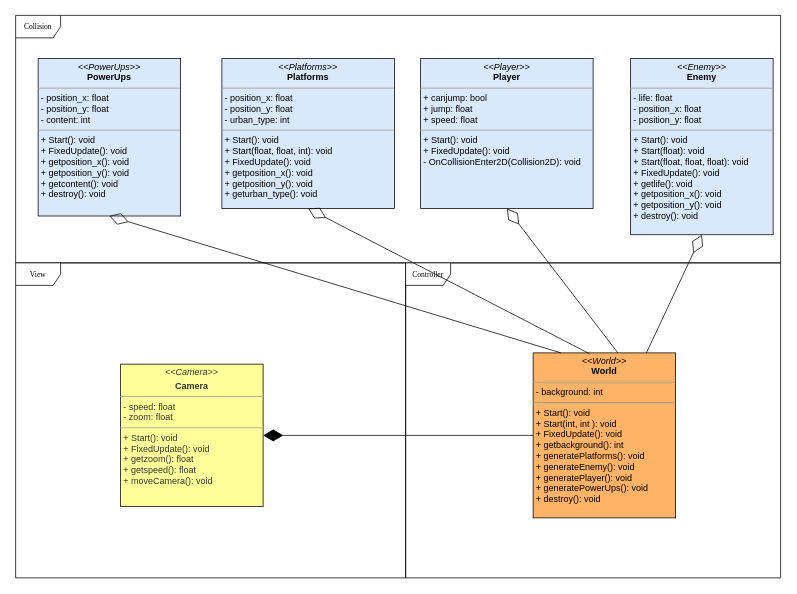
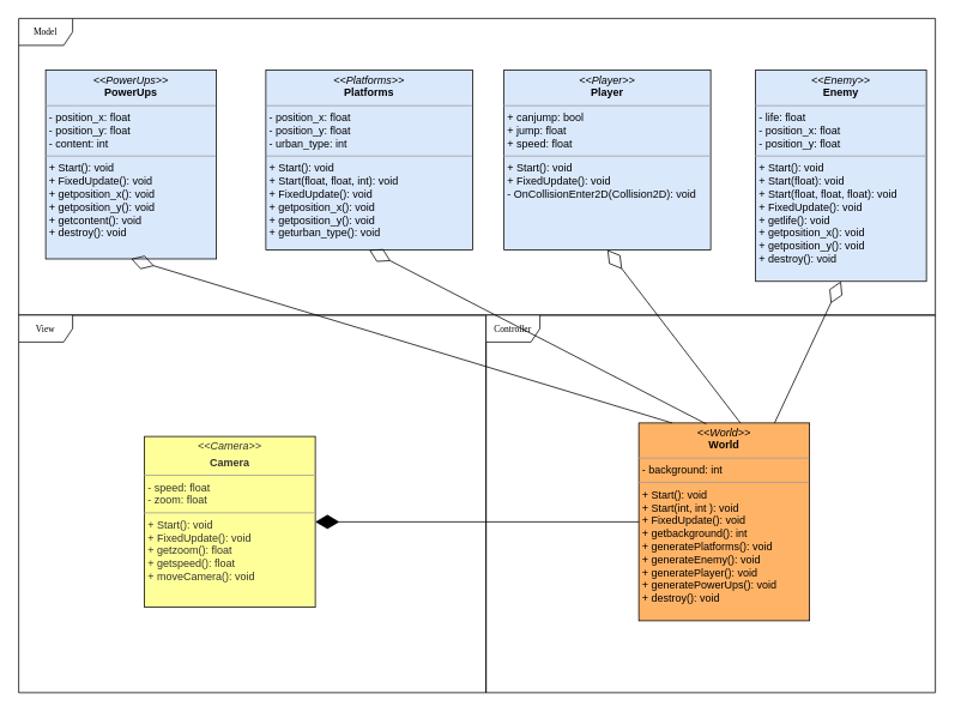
  <mxCell id="0" />
  <mxCell id="1" parent="0" />
- <mxCell id="2" value="Collision" style="shape=umlFrame;whiteSpace=wrap;html=1;rounded=0;shadow=0;comic=0;labelBackgroundColor=none;strokeWidth=1;fontFamily=Verdana;fontSize=10;align=center;" parent="1" vertex="1"><mxGeometry x="20" y="20" width="1020" height="330" as="geometry" /></mxCell>
+ <mxCell id="2" value="Model" style="shape=umlFrame;whiteSpace=wrap;html=1;rounded=0;shadow=0;comic=0;labelBackgroundColor=none;strokeWidth=1;fontFamily=Verdana;fontSize=10;align=center;" parent="1" vertex="1"><mxGeometry x="20" y="20" width="1020" height="330" as="geometry" /></mxCell>
  <mxCell id="3" value="View" style="shape=umlFrame;whiteSpace=wrap;html=1;rounded=0;shadow=0;comic=0;labelBackgroundColor=none;strokeWidth=1;fontFamily=Verdana;fontSize=10;align=center;" vertex="1" parent="1"><mxGeometry x="20" y="350" width="520" height="420" as="geometry" /></mxCell>
  <mxCell id="4" value="Controller" style="shape=umlFrame;whiteSpace=wrap;html=1;rounded=0;shadow=0;comic=0;labelBackgroundColor=none;strokeWidth=1;fontFamily=Verdana;fontSize=10;align=center;" vertex="1" parent="1"><mxGeometry x="540" y="350" width="500" height="420" as="geometry" /></mxCell>
  <mxCell id="5" value="&lt;p style=&quot;margin: 0px ; margin-top: 4px ; text-align: center&quot;&gt;&lt;i&gt;&amp;lt;&amp;lt;Player&amp;gt;&amp;gt;&lt;/i&gt;&lt;br&gt;&lt;b&gt;Player&lt;/b&gt;&lt;/p&gt;&lt;hr size=&quot;1&quot;&gt;&lt;p style=&quot;margin: 0px ; margin-left: 4px&quot;&gt;+ canjump: bool&lt;br&gt;+ jump: float&lt;/p&gt;&lt;p style=&quot;margin: 0px ; margin-left: 4px&quot;&gt;+ speed: float&lt;br&gt;&lt;/p&gt;&lt;hr size=&quot;1&quot;&gt;&lt;p style=&quot;margin: 0px ; margin-left: 4px&quot;&gt;+ Start(): void&lt;br&gt;+ FixedUpdate(): void&lt;/p&gt;&lt;p style=&quot;margin: 0px ; margin-left: 4px&quot;&gt;- OnCollisionEnter2D(Collision2D): void&lt;br&gt;&lt;/p&gt;" style="verticalAlign=top;align=left;overflow=fill;fontSize=12;fontFamily=Helvetica;html=1;rounded=0;shadow=0;comic=0;labelBackgroundColor=none;strokeWidth=1;fillColor=#dae8fc;strokeColor=#000000;" vertex="1" parent="1"><mxGeometry x="560" y="77.5" width="230" height="200" as="geometry" /></mxCell>
  <mxCell id="6" value="&lt;p style=&quot;margin: 0px ; margin-top: 4px ; text-align: center&quot;&gt;&lt;i&gt;&amp;lt;&amp;lt;World&amp;gt;&amp;gt;&lt;/i&gt;&lt;br&gt;&lt;b&gt;World&lt;/b&gt;&lt;/p&gt;&lt;hr size=&quot;1&quot;&gt;&lt;p style=&quot;margin: 0px ; margin-left: 4px&quot;&gt;- background: int&lt;br&gt;&lt;/p&gt;&lt;hr size=&quot;1&quot;&gt;&lt;p style=&quot;margin: 0px ; margin-left: 4px&quot;&gt;+ Start(): void&lt;/p&gt;&lt;p style=&quot;margin: 0px ; margin-left: 4px&quot;&gt;+ Start(int, int ): void&lt;/p&gt;&lt;p style=&quot;margin: 0px ; margin-left: 4px&quot;&gt;+ FixedUpdate(): void&lt;/p&gt;&lt;p style=&quot;margin: 0px ; margin-left: 4px&quot;&gt;+ getbackground(): int&lt;/p&gt;&lt;p style=&quot;margin: 0px ; margin-left: 4px&quot;&gt;+ generatePlatforms(): void&lt;/p&gt;&lt;p style=&quot;margin: 0px ; margin-left: 4px&quot;&gt;+ generateEnemy(): void&lt;/p&gt;&lt;p style=&quot;margin: 0px ; margin-left: 4px&quot;&gt;+ generatePlayer(): void&lt;/p&gt;&lt;p style=&quot;margin: 0px ; margin-left: 4px&quot;&gt;+ generatePowerUps(): void&lt;br&gt;&lt;/p&gt;&lt;p style=&quot;margin: 0px ; margin-left: 4px&quot;&gt;+ destroy(): void&lt;br&gt;&lt;/p&gt;" style="verticalAlign=top;align=left;overflow=fill;fontSize=12;fontFamily=Helvetica;html=1;rounded=0;shadow=0;comic=0;labelBackgroundColor=none;strokeWidth=1;fillColor=#FFB366;strokeColor=#000000;" vertex="1" parent="1"><mxGeometry x="710" y="470" width="190" height="220" as="geometry" /></mxCell>
  <mxCell id="7" value="&lt;p style=&quot;margin: 0px ; margin-top: 4px ; text-align: center&quot;&gt;&lt;i&gt;&amp;lt;&amp;lt;Camera&amp;gt;&amp;gt;&lt;/i&gt;&lt;/p&gt;&lt;p style=&quot;margin: 0px ; margin-top: 4px ; text-align: center&quot;&gt;&lt;b&gt;Camera&lt;/b&gt;&lt;br&gt;&lt;b&gt;&lt;/b&gt;&lt;/p&gt;&lt;hr size=&quot;1&quot;&gt;&lt;p style=&quot;margin: 0px ; margin-left: 4px&quot;&gt;- speed: float&lt;br&gt;- zoom: float&lt;/p&gt;&lt;hr size=&quot;1&quot;&gt;&lt;p style=&quot;margin: 0px ; margin-left: 4px&quot;&gt;+ Start(): void&lt;br&gt;+ FixedUpdate(): void&lt;/p&gt;&lt;p style=&quot;margin: 0px ; margin-left: 4px&quot;&gt;+ getzoom(): float&lt;br&gt;+ getspeed(): float&lt;/p&gt;&lt;p style=&quot;margin: 0px ; margin-left: 4px&quot;&gt;+ moveCamera(): void&lt;/p&gt;" style="verticalAlign=top;align=left;overflow=fill;fontSize=12;fontFamily=Helvetica;html=1;rounded=0;shadow=0;comic=0;labelBackgroundColor=none;strokeWidth=1;fillColor=#FFFF99;strokeColor=#000000;fontColor=#333333;" vertex="1" parent="1"><mxGeometry x="160" y="485" width="190" height="190" as="geometry" /></mxCell>
  <mxCell id="8" value="&lt;p style=&quot;margin: 0px ; margin-top: 4px ; text-align: center&quot;&gt;&lt;i&gt;&amp;lt;&amp;lt;Enemy&amp;gt;&amp;gt;&lt;/i&gt;&lt;br&gt;&lt;b&gt;Enemy&lt;/b&gt;&lt;/p&gt;&lt;hr size=&quot;1&quot;&gt;&lt;p style=&quot;margin: 0px ; margin-left: 4px&quot;&gt;- life: float&lt;br&gt;- position_x: float&lt;/p&gt;&lt;p style=&quot;margin: 0px ; margin-left: 4px&quot;&gt;- position_y: float&lt;/p&gt;&lt;hr size=&quot;1&quot;&gt;&lt;p style=&quot;margin: 0px ; margin-left: 4px&quot;&gt;+ Start(): void&lt;/p&gt;&lt;p style=&quot;margin: 0px ; margin-left: 4px&quot;&gt;+ Start(float): void&lt;/p&gt;&lt;p style=&quot;margin: 0px ; margin-left: 4px&quot;&gt;+ Start(float, float, float): void&lt;/p&gt;&lt;p style=&quot;margin: 0px ; margin-left: 4px&quot;&gt;+ FixedUpdate(): void&lt;/p&gt;&lt;p style=&quot;margin: 0px ; margin-left: 4px&quot;&gt;+ getlife(): void&lt;br&gt;&lt;/p&gt;&lt;p style=&quot;margin: 0px ; margin-left: 4px&quot;&gt;+ getposition_x(): void&lt;/p&gt;&lt;p style=&quot;margin: 0px ; margin-left: 4px&quot;&gt;+ getposition_y(): void&lt;/p&gt;&lt;p style=&quot;margin: 0px ; margin-left: 4px&quot;&gt;+ destroy(): void&lt;br&gt;&lt;/p&gt;&lt;p style=&quot;margin: 0px ; margin-left: 4px&quot;&gt;&lt;br&gt;&lt;/p&gt;&lt;p style=&quot;margin: 0px ; margin-left: 4px&quot;&gt;&lt;br&gt;&lt;/p&gt;" style="verticalAlign=top;align=left;overflow=fill;fontSize=12;fontFamily=Helvetica;html=1;rounded=0;shadow=0;comic=0;labelBackgroundColor=none;strokeWidth=1;fillColor=#dae8fc;strokeColor=#000000;" vertex="1" parent="1"><mxGeometry x="840" y="77.5" width="190" height="235" as="geometry" /></mxCell>
  <mxCell id="9" value="&lt;p style=&quot;margin: 0px ; margin-top: 4px ; text-align: center&quot;&gt;&lt;i&gt;&amp;lt;&amp;lt;PowerUps&amp;gt;&amp;gt;&lt;/i&gt;&lt;br&gt;&lt;b&gt;PowerUps&lt;/b&gt;&lt;/p&gt;&lt;hr size=&quot;1&quot;&gt;&lt;p style=&quot;margin: 0px ; margin-left: 4px&quot;&gt;- position_x: float&lt;/p&gt;&lt;p style=&quot;margin: 0px ; margin-left: 4px&quot;&gt;- position_y: float&lt;/p&gt;&lt;p style=&quot;margin: 0px ; margin-left: 4px&quot;&gt;- content: int&lt;/p&gt;&lt;hr size=&quot;1&quot;&gt;&lt;p style=&quot;margin: 0px ; margin-left: 4px&quot;&gt;+ Start(): void&lt;br&gt;+ FixedUpdate(): void&lt;/p&gt;&lt;p style=&quot;margin: 0px ; margin-left: 4px&quot;&gt;+ getposition_x(): void&lt;/p&gt;&lt;p style=&quot;margin: 0px ; margin-left: 4px&quot;&gt;+ getposition_y(): void&lt;/p&gt;&lt;p style=&quot;margin: 0px ; margin-left: 4px&quot;&gt;+ getcontent(): void&lt;/p&gt;&lt;p style=&quot;margin: 0px ; margin-left: 4px&quot;&gt;+ destroy(): void&lt;br&gt;&lt;/p&gt;" style="verticalAlign=top;align=left;overflow=fill;fontSize=12;fontFamily=Helvetica;html=1;rounded=0;shadow=0;comic=0;labelBackgroundColor=none;strokeWidth=1;fillColor=#dae8fc;strokeColor=#000000;" vertex="1" parent="1"><mxGeometry x="50" y="77.5" width="190" height="210" as="geometry" /></mxCell>
  <mxCell id="10" value="&lt;p style=&quot;margin: 0px ; margin-top: 4px ; text-align: center&quot;&gt;&lt;i&gt;&amp;lt;&amp;lt;Platforms&amp;gt;&amp;gt;&lt;/i&gt;&lt;br&gt;&lt;b&gt;Platforms&lt;/b&gt;&lt;/p&gt;&lt;hr size=&quot;1&quot;&gt;&lt;p style=&quot;margin: 0px ; margin-left: 4px&quot;&gt;- position_x: float&lt;br&gt;- position_y: float&lt;/p&gt;&lt;p style=&quot;margin: 0px ; margin-left: 4px&quot;&gt;- urban_type: int&lt;br&gt;&lt;/p&gt;&lt;hr size=&quot;1&quot;&gt;&lt;p style=&quot;margin: 0px ; margin-left: 4px&quot;&gt;+ Start(): void&lt;/p&gt;&lt;p style=&quot;margin: 0px ; margin-left: 4px&quot;&gt;+ Start(float, float, int): void&lt;/p&gt;&lt;p style=&quot;margin: 0px ; margin-left: 4px&quot;&gt;+ FixedUpdate(): void&lt;/p&gt;&lt;p style=&quot;margin: 0px ; margin-left: 4px&quot;&gt;+ getposition_x(): void&lt;/p&gt;&lt;p style=&quot;margin: 0px ; margin-left: 4px&quot;&gt;+ getposition_y(): void&lt;/p&gt;&lt;p style=&quot;margin: 0px ; margin-left: 4px&quot;&gt;+ geturban_type(): void&lt;br&gt;&lt;/p&gt;" style="verticalAlign=top;align=left;overflow=fill;fontSize=12;fontFamily=Helvetica;html=1;rounded=0;shadow=0;comic=0;labelBackgroundColor=none;strokeWidth=1;fillColor=#dae8fc;strokeColor=#000000;" vertex="1" parent="1"><mxGeometry x="295" y="77.5" width="230" height="200" as="geometry" /></mxCell>
  <mxCell id="11" value="" style="endArrow=diamondThin;endFill=0;endSize=24;html=1;exitX=0.195;exitY=0;exitDx=0;exitDy=0;exitPerimeter=0;entryX=0.5;entryY=1;entryDx=0;entryDy=0;" edge="1" parent="1" source="6" target="9"><mxGeometry width="160" relative="1" as="geometry"><mxPoint x="710" y="380" as="sourcePoint" /><mxPoint x="690.408" y="320" as="targetPoint" /></mxGeometry></mxCell>
  <mxCell id="12" value="" style="endArrow=diamondThin;endFill=0;endSize=24;html=1;exitX=0.395;exitY=0.005;exitDx=0;exitDy=0;exitPerimeter=0;entryX=0.5;entryY=1;entryDx=0;entryDy=0;" edge="1" parent="1" source="6" target="10"><mxGeometry width="160" relative="1" as="geometry"><mxPoint x="918.05" y="569.5" as="sourcePoint" /><mxPoint x="410.05" y="312.42" as="targetPoint" /></mxGeometry></mxCell>
  <mxCell id="13" value="" style="endArrow=diamondThin;endFill=0;endSize=24;html=1;exitX=0.595;exitY=0;exitDx=0;exitDy=0;exitPerimeter=0;entryX=0.5;entryY=1;entryDx=0;entryDy=0;" edge="1" parent="1" source="6" target="5"><mxGeometry width="160" relative="1" as="geometry"><mxPoint x="1088.05" y="577" as="sourcePoint" /><mxPoint x="580.05" y="319.92" as="targetPoint" /></mxGeometry></mxCell>
  <mxCell id="14" value="" style="endArrow=diamondThin;endFill=0;endSize=24;html=1;exitX=0.795;exitY=0;exitDx=0;exitDy=0;exitPerimeter=0;entryX=0.5;entryY=1;entryDx=0;entryDy=0;" edge="1" parent="1" source="6" target="8"><mxGeometry width="160" relative="1" as="geometry"><mxPoint x="1204.05" y="587" as="sourcePoint" /><mxPoint x="696.05" y="329.92" as="targetPoint" /></mxGeometry></mxCell>
  <mxCell id="15" value="" style="endArrow=diamondThin;endFill=1;endSize=24;html=1;entryX=1;entryY=0.5;entryDx=0;entryDy=0;exitX=0;exitY=0.5;exitDx=0;exitDy=0;" edge="1" parent="1" source="6" target="7"><mxGeometry width="160" relative="1" as="geometry"><mxPoint x="-190" y="1030" as="sourcePoint" /><mxPoint x="-30" y="1030" as="targetPoint" /></mxGeometry></mxCell>
